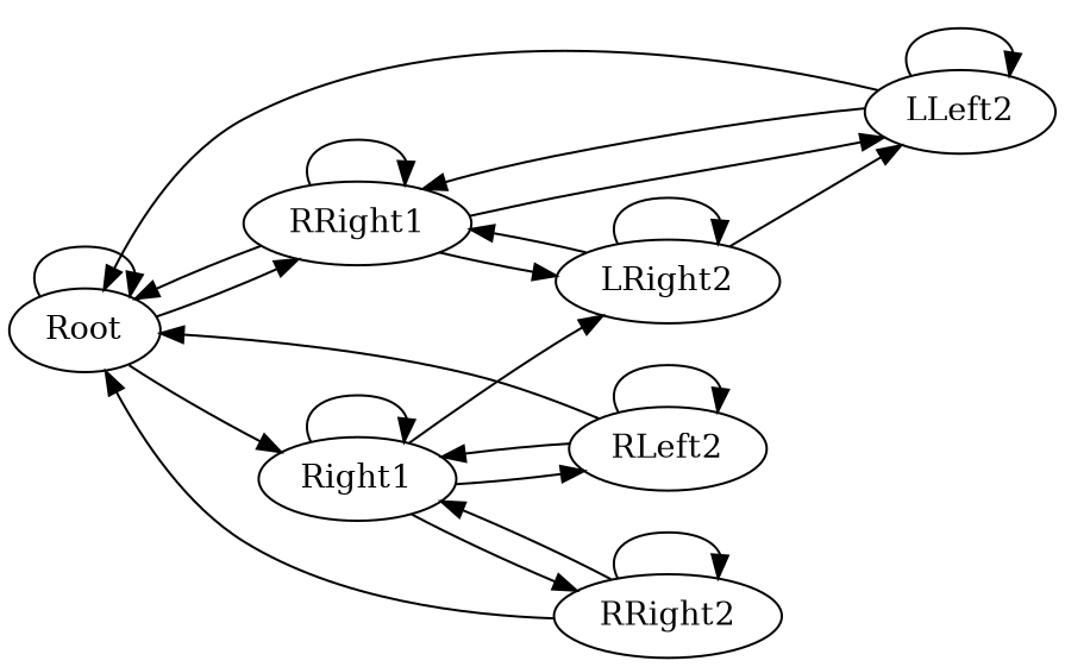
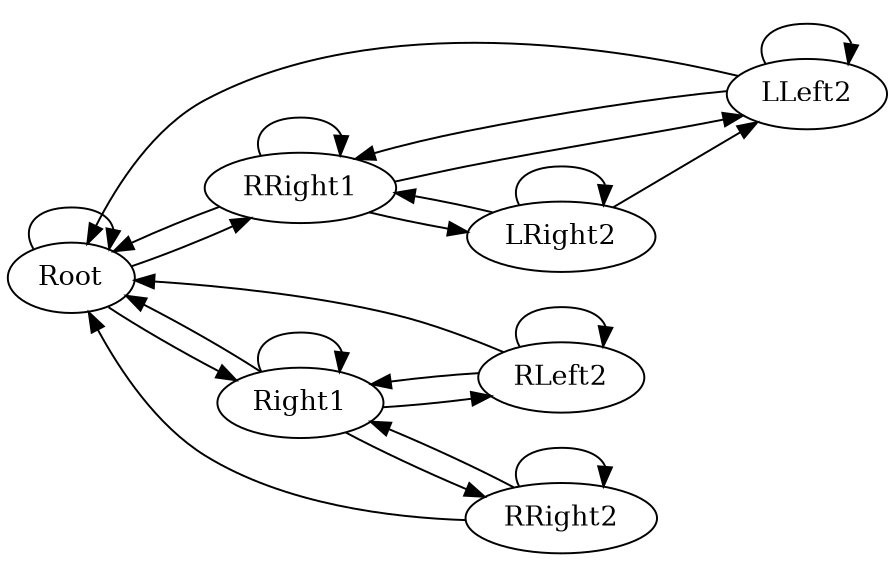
  digraph {
    rankdir=LR
    Root
    n2 [label=RRight1]
    Right1
    LLeft2
    LRight2
    RLeft2
    RRight2
    Root -> Root
    Root -> n2
    Root -> Right1
    n2 -> Root
    n2 -> n2
    n2 -> LLeft2
    n2 -> LRight2
-   Right1 -> LRight2
+   Right1 -> Root
    Right1 -> Right1
    Right1 -> RLeft2
    Right1 -> RRight2
    LLeft2 -> Root
    LLeft2 -> n2
    LLeft2 -> LLeft2
    LRight2 -> n2
    LRight2 -> LLeft2
    LRight2 -> LRight2
    RLeft2 -> Root
    RLeft2 -> Right1
    RLeft2 -> RLeft2
    RRight2 -> Root
    RRight2 -> Right1
    RRight2 -> RRight2
  }
